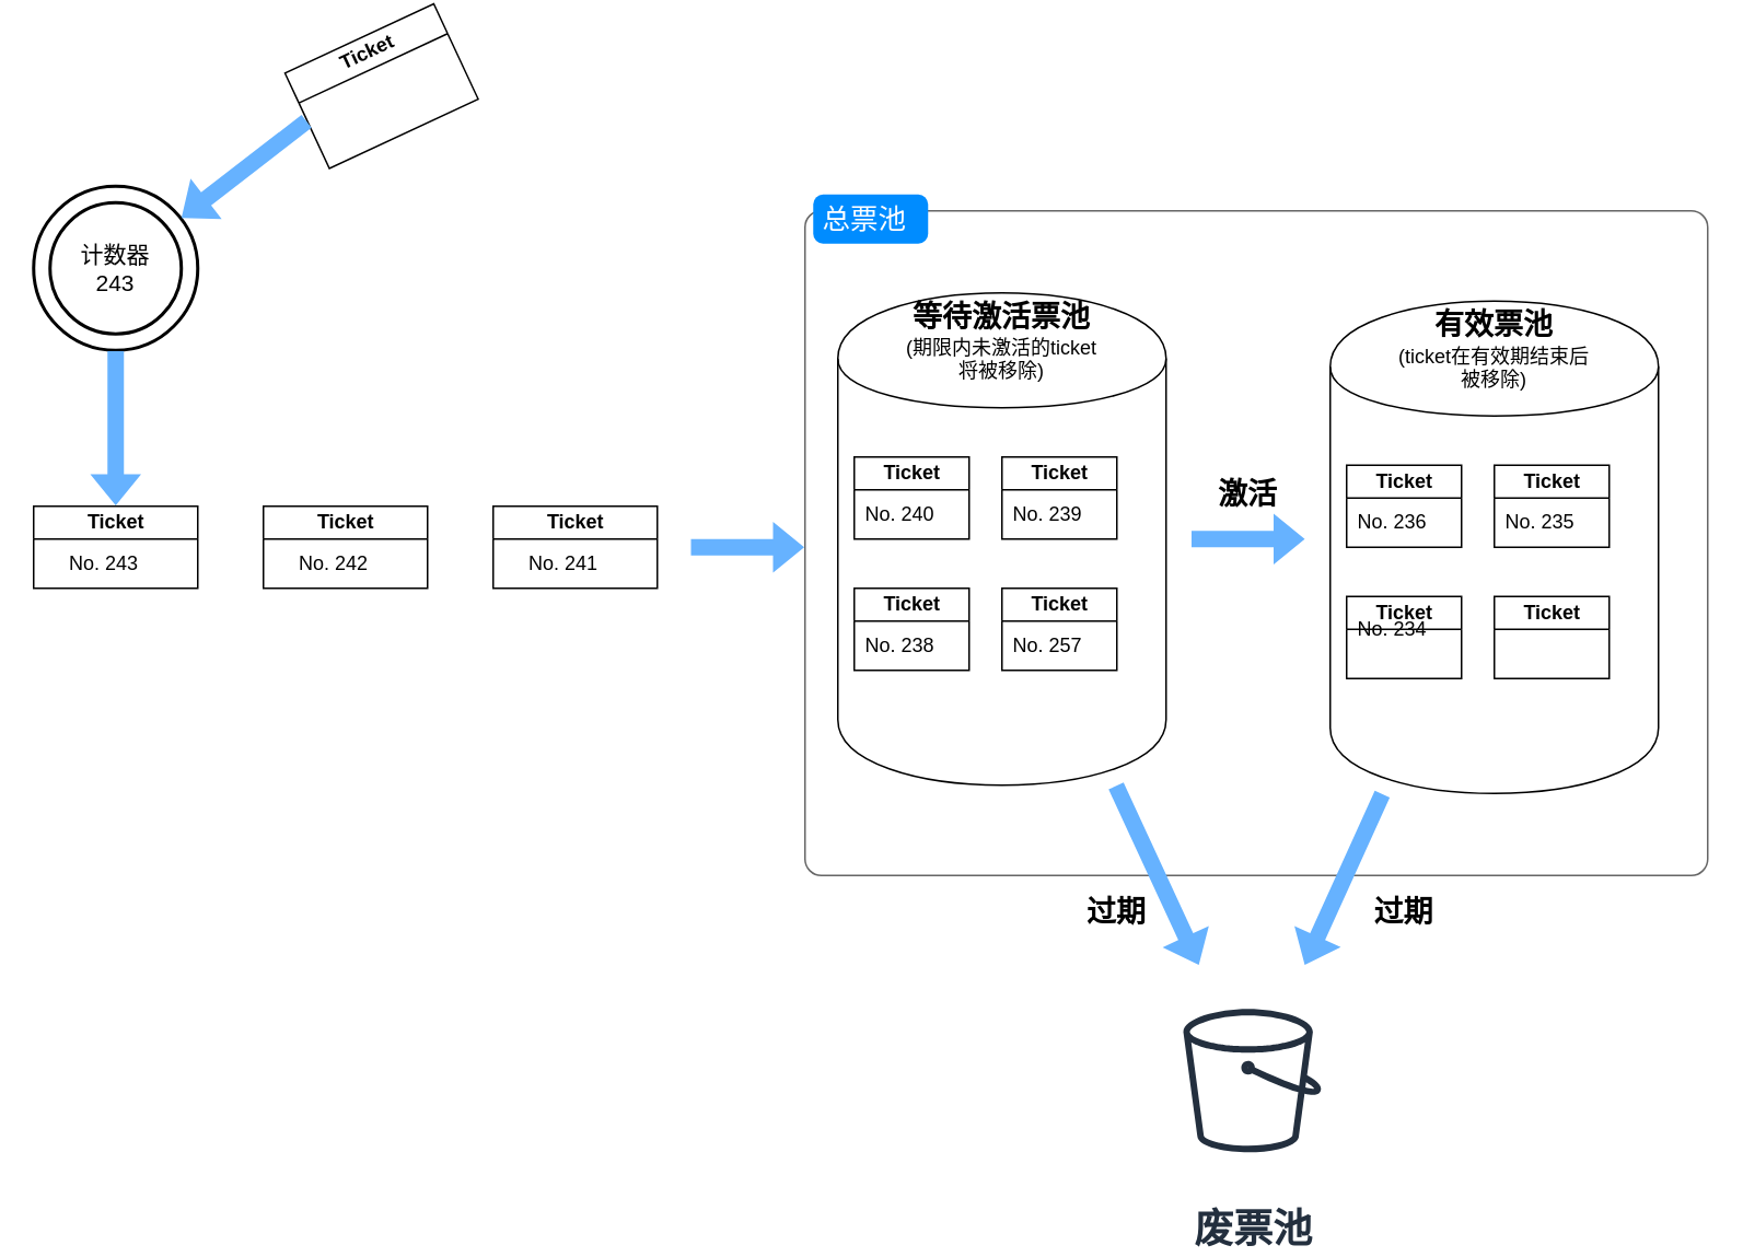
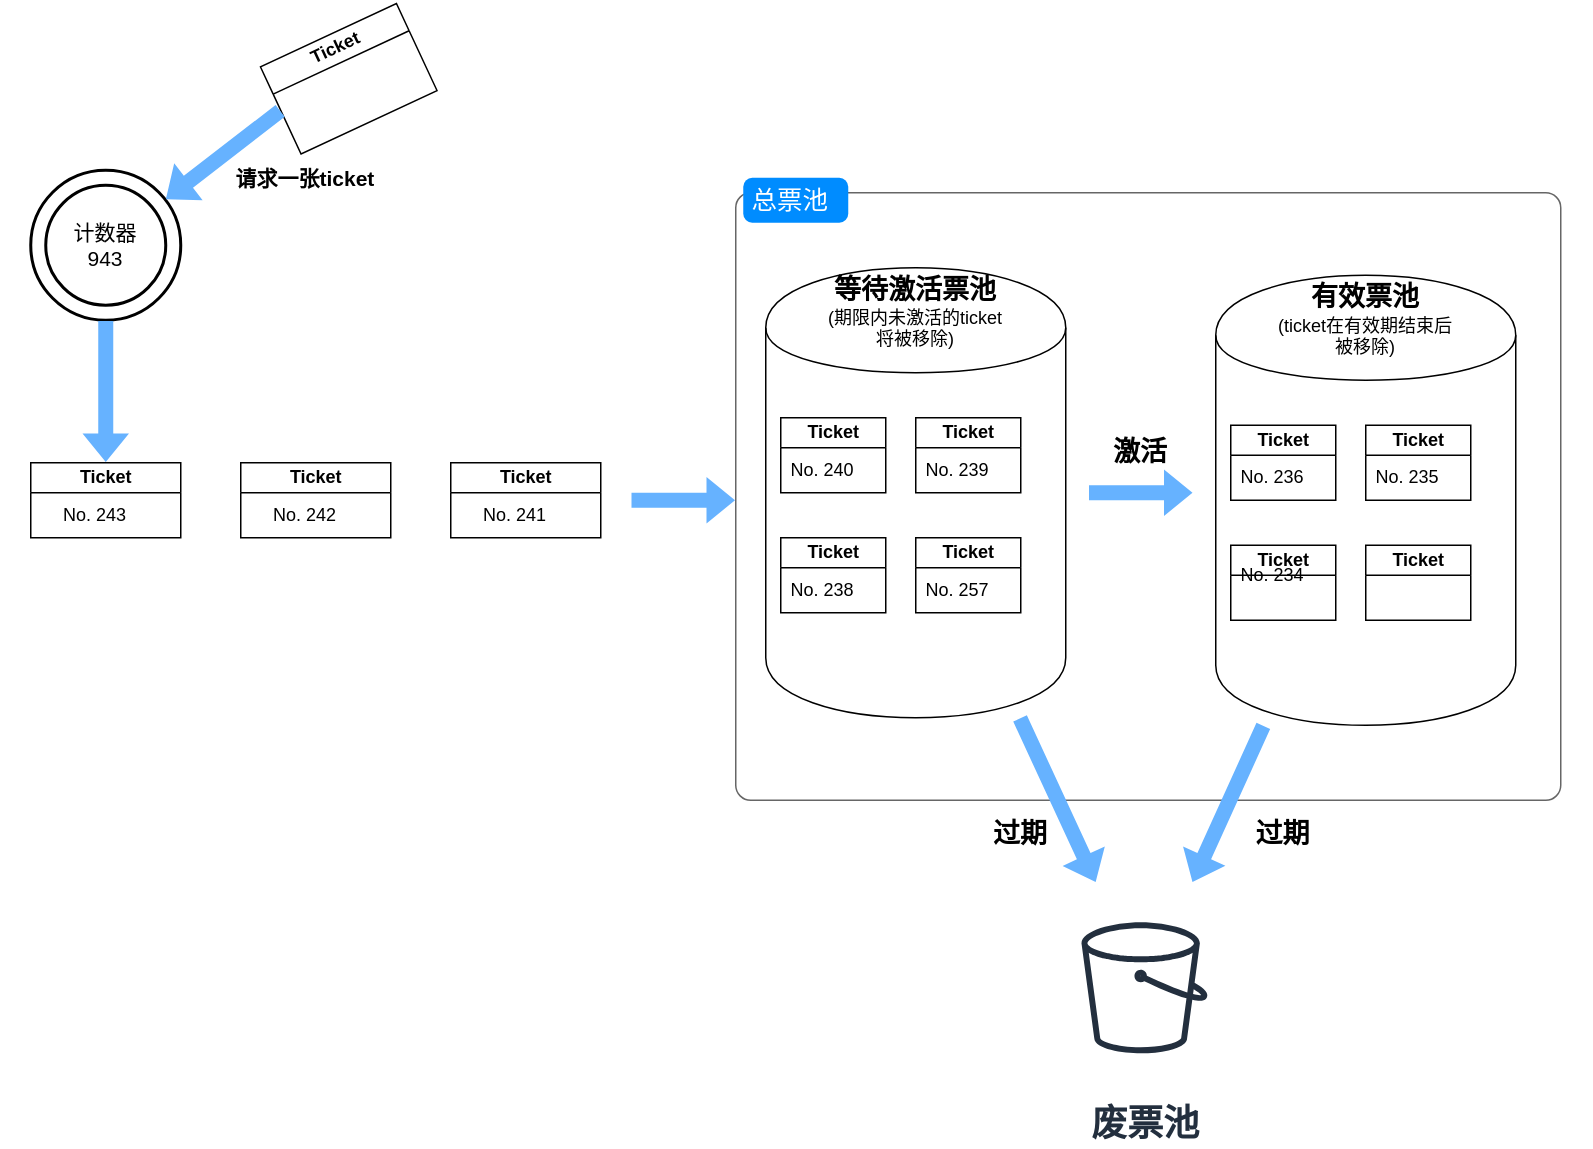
  <mxCell id="0" />
  <mxCell id="1" parent="0" />
  <mxCell id="2" value="" style="shape=mxgraph.mockup.containers.marginRect;rectMarginTop=10;strokeColor=#666666;fillColor=#ffffff;strokeWidth=1;dashed=0;rounded=1;arcSize=5;recursiveResize=0;" parent="1" vertex="1"><mxGeometry x="490" y="118" width="550" height="415" as="geometry" /></mxCell>
  <mxCell id="3" value="总票池" style="shape=rect;strokeColor=none;fillColor=#008cff;strokeWidth=1;dashed=0;rounded=1;arcSize=20;fontColor=#ffffff;fontSize=17;spacing=2;spacingTop=-2;align=left;autosize=1;spacingLeft=4;resizeWidth=0;resizeHeight=0;perimeter=none;" parent="2" vertex="1"><mxGeometry x="5" width="70" height="30" as="geometry" /></mxCell>
  <mxCell id="4" value="&lt;font style=&quot;font-size: 18px&quot;&gt;&lt;b&gt;激活&lt;/b&gt;&lt;/font&gt;" style="text;html=1;resizable=0;points=[];autosize=1;align=left;verticalAlign=top;spacingTop=-4;" vertex="1" parent="2"><mxGeometry x="250" y="170" width="50" height="20" as="geometry" /></mxCell>
  <mxCell id="5" value="Ticket" style="swimlane;html=1;startSize=20;horizontal=1;containerType=tree;" parent="1" vertex="1"><mxGeometry x="300" y="308" width="100" height="50" as="geometry" /></mxCell>
  <mxCell id="6" value="No. 241" style="text;html=1;resizable=0;points=[];autosize=1;align=left;verticalAlign=top;spacingTop=-4;" parent="5" vertex="1"><mxGeometry x="20" y="25" width="60" height="20" as="geometry" /></mxCell>
  <mxCell id="7" value="" style="shape=cylinder;whiteSpace=wrap;html=1;boundedLbl=1;backgroundOutline=1;" parent="1" vertex="1"><mxGeometry x="510" y="178" width="200" height="300" as="geometry" /></mxCell>
  <mxCell id="8" value="&lt;font style=&quot;font-size: 18px&quot;&gt;&lt;b&gt;等待激活票池&lt;/b&gt;&lt;/font&gt;&lt;br&gt;(期限内未激活的ticket将被移除)" style="text;html=1;strokeColor=none;fillColor=none;align=center;verticalAlign=middle;whiteSpace=wrap;rounded=0;" parent="1" vertex="1"><mxGeometry x="550" y="198" width="120" height="20" as="geometry" /></mxCell>
  <mxCell id="9" value="Ticket" style="swimlane;html=1;startSize=20;horizontal=1;containerType=tree;" parent="1" vertex="1"><mxGeometry x="520" y="278" width="70" height="50" as="geometry" /></mxCell>
  <mxCell id="10" value="Ticket" style="swimlane;html=1;startSize=20;horizontal=1;containerType=tree;" parent="1" vertex="1"><mxGeometry x="610" y="278" width="70" height="50" as="geometry" /></mxCell>
  <mxCell id="11" value="Ticket" style="swimlane;html=1;startSize=20;horizontal=1;containerType=tree;" parent="1" vertex="1"><mxGeometry x="520" y="358" width="70" height="50" as="geometry" /></mxCell>
  <mxCell id="12" value="Ticket" style="swimlane;html=1;startSize=20;horizontal=1;containerType=tree;" parent="1" vertex="1"><mxGeometry x="610" y="358" width="70" height="50" as="geometry" /></mxCell>
  <mxCell id="13" value="" style="shape=flexArrow;endArrow=classic;html=1;fillColor=#66B2FF;strokeColor=none;" parent="1" edge="1"><mxGeometry width="50" height="50" relative="1" as="geometry"><mxPoint x="420" y="333" as="sourcePoint" /><mxPoint x="490" y="333" as="targetPoint" /></mxGeometry></mxCell>
  <mxCell id="14" value="" style="shape=cylinder;whiteSpace=wrap;html=1;boundedLbl=1;backgroundOutline=1;" parent="1" vertex="1"><mxGeometry x="810" y="183" width="200" height="300" as="geometry" /></mxCell>
  <mxCell id="15" value="&lt;font style=&quot;font-size: 18px&quot;&gt;&lt;b&gt;有效票池&lt;/b&gt;&lt;/font&gt;&lt;br&gt;(ticket在有效期结束后被移除)" style="text;html=1;strokeColor=none;fillColor=none;align=center;verticalAlign=middle;whiteSpace=wrap;rounded=0;" parent="1" vertex="1"><mxGeometry x="850" y="203" width="120" height="20" as="geometry" /></mxCell>
  <mxCell id="16" value="Ticket" style="swimlane;html=1;startSize=20;horizontal=1;containerType=tree;" parent="1" vertex="1"><mxGeometry x="820" y="283" width="70" height="50" as="geometry" /></mxCell>
  <mxCell id="17" value="Ticket" style="swimlane;html=1;startSize=20;horizontal=1;containerType=tree;" parent="1" vertex="1"><mxGeometry x="910" y="283" width="70" height="50" as="geometry" /></mxCell>
  <mxCell id="18" value="Ticket" style="swimlane;html=1;startSize=20;horizontal=1;containerType=tree;" parent="1" vertex="1"><mxGeometry x="820" y="363" width="70" height="50" as="geometry" /></mxCell>
  <mxCell id="19" value="Ticket" style="swimlane;html=1;startSize=20;horizontal=1;containerType=tree;" parent="1" vertex="1"><mxGeometry x="910" y="363" width="70" height="50" as="geometry" /></mxCell>
  <mxCell id="20" value="" style="shape=flexArrow;endArrow=classic;html=1;fillColor=#66B2FF;strokeColor=none;" parent="1" edge="1"><mxGeometry width="50" height="50" relative="1" as="geometry"><mxPoint x="725" y="328" as="sourcePoint" /><mxPoint x="795" y="328" as="targetPoint" /></mxGeometry></mxCell>
  <mxCell id="21" value="Ticket" style="swimlane;html=1;startSize=20;horizontal=1;containerType=tree;" parent="1" vertex="1"><mxGeometry x="160" y="308" width="100" height="50" as="geometry" /></mxCell>
  <mxCell id="22" value="No. 242" style="text;html=1;resizable=0;points=[];autosize=1;align=left;verticalAlign=top;spacingTop=-4;" parent="21" vertex="1"><mxGeometry x="20" y="25" width="60" height="20" as="geometry" /></mxCell>
  <mxCell id="23" value="Ticket" style="swimlane;html=1;startSize=20;horizontal=1;containerType=tree;" parent="1" vertex="1"><mxGeometry x="20" y="308" width="100" height="50" as="geometry" /></mxCell>
  <mxCell id="24" value="No. 243" style="text;html=1;resizable=0;points=[];autosize=1;align=left;verticalAlign=top;spacingTop=-4;" parent="23" vertex="1"><mxGeometry x="20" y="25" width="60" height="20" as="geometry" /></mxCell>
  <mxCell id="25" value="&lt;font style=&quot;font-size: 24px&quot;&gt;&lt;b&gt;废票池&lt;/b&gt;&lt;/font&gt;" style="outlineConnect=0;fontColor=#232F3E;gradientColor=none;strokeColor=#232F3E;fillColor=#ffffff;dashed=0;verticalLabelPosition=bottom;verticalAlign=top;align=center;html=1;fontSize=12;fontStyle=0;aspect=fixed;shape=mxgraph.aws4.resourceIcon;resIcon=mxgraph.aws4.bucket;" parent="1" vertex="1"><mxGeometry x="710" y="588" width="105" height="140" as="geometry" /></mxCell>
  <mxCell id="26" value="" style="shape=flexArrow;endArrow=classic;html=1;fillColor=#66B2FF;strokeColor=none;" parent="1" source="14" target="25" edge="1"><mxGeometry width="50" height="50" relative="1" as="geometry"><mxPoint x="900" y="498" as="sourcePoint" /><mxPoint x="970" y="498" as="targetPoint" /></mxGeometry></mxCell>
  <mxCell id="27" value="" style="shape=flexArrow;endArrow=classic;html=1;fillColor=#66B2FF;strokeColor=none;" parent="1" source="7" target="25" edge="1"><mxGeometry width="50" height="50" relative="1" as="geometry"><mxPoint x="635" y="498" as="sourcePoint" /><mxPoint x="705" y="498" as="targetPoint" /></mxGeometry></mxCell>
  <mxCell id="28" value="No. 240" style="text;html=1;resizable=0;points=[];autosize=1;align=left;verticalAlign=top;spacingTop=-4;" parent="1" vertex="1"><mxGeometry x="525" y="303" width="60" height="20" as="geometry" /></mxCell>
  <mxCell id="29" value="No. 239" style="text;html=1;resizable=0;points=[];autosize=1;align=left;verticalAlign=top;spacingTop=-4;" parent="1" vertex="1"><mxGeometry x="615" y="303" width="60" height="20" as="geometry" /></mxCell>
  <mxCell id="30" value="No. 238" style="text;html=1;resizable=0;points=[];autosize=1;align=left;verticalAlign=top;spacingTop=-4;" parent="1" vertex="1"><mxGeometry x="525" y="383" width="60" height="20" as="geometry" /></mxCell>
  <mxCell id="31" value="No. 257" style="text;html=1;resizable=0;points=[];autosize=1;align=left;verticalAlign=top;spacingTop=-4;" parent="1" vertex="1"><mxGeometry x="615" y="383" width="60" height="20" as="geometry" /></mxCell>
  <mxCell id="32" value="No. 236" style="text;html=1;resizable=0;points=[];autosize=1;align=left;verticalAlign=top;spacingTop=-4;" parent="1" vertex="1"><mxGeometry x="825" y="308" width="60" height="20" as="geometry" /></mxCell>
  <mxCell id="33" value="No. 235" style="text;html=1;resizable=0;points=[];autosize=1;align=left;verticalAlign=top;spacingTop=-4;" parent="1" vertex="1"><mxGeometry x="915" y="308" width="60" height="20" as="geometry" /></mxCell>
  <mxCell id="34" value="No. 234" style="text;html=1;resizable=0;points=[];autosize=1;align=left;verticalAlign=top;spacingTop=-4;" parent="1" vertex="1"><mxGeometry x="825" y="373" width="60" height="20" as="geometry" /></mxCell>
- <mxCell id="35" value="计数器&lt;br&gt;243" style="ellipse;shape=doubleEllipse;margin=10;strokeWidth=2;fontSize=14;whiteSpace=wrap;html=1;align=center;" vertex="1" parent="1"><mxGeometry x="20" y="113" width="100" height="100" as="geometry" /></mxCell>
+ <mxCell id="35" value="计数器&lt;br&gt;943" style="ellipse;shape=doubleEllipse;margin=10;strokeWidth=2;fontSize=14;whiteSpace=wrap;html=1;align=center;" vertex="1" parent="1"><mxGeometry x="20" y="113" width="100" height="100" as="geometry" /></mxCell>
  <mxCell id="36" value="Ticket" style="swimlane;html=1;startSize=20;horizontal=1;containerType=tree;rotation=-25;" vertex="1" parent="1"><mxGeometry x="182" y="20" width="100" height="64" as="geometry" /></mxCell>
  <mxCell id="37" value="" style="shape=flexArrow;endArrow=classic;html=1;fillColor=#66B2FF;strokeColor=none;exitX=0;exitY=0.5;exitDx=0;exitDy=0;" edge="1" parent="1" source="36" target="35"><mxGeometry width="50" height="50" relative="1" as="geometry"><mxPoint x="150" y="112.5" as="sourcePoint" /><mxPoint x="220" y="112.5" as="targetPoint" /></mxGeometry></mxCell>
  <mxCell id="38" value="" style="shape=flexArrow;endArrow=classic;html=1;fillColor=#66B2FF;strokeColor=none;entryX=0.5;entryY=0;entryDx=0;entryDy=0;" edge="1" parent="1" source="35" target="23"><mxGeometry width="50" height="50" relative="1" as="geometry"><mxPoint x="175" y="213" as="sourcePoint" /><mxPoint x="245" y="213" as="targetPoint" /></mxGeometry></mxCell>
+ <mxCell id="39" value="&lt;font style=&quot;font-size: 14px&quot;&gt;&lt;b&gt;请求一张ticket&lt;/b&gt;&lt;/font&gt;" style="text;html=1;resizable=0;points=[];autosize=1;align=left;verticalAlign=top;spacingTop=-4;" vertex="1" parent="1"><mxGeometry x="155" y="108" width="110" height="20" as="geometry" /></mxCell>
  <mxCell id="40" value="&lt;font style=&quot;font-size: 18px&quot;&gt;&lt;b&gt;过期&lt;/b&gt;&lt;/font&gt;" style="text;html=1;resizable=0;points=[];autosize=1;align=left;verticalAlign=top;spacingTop=-4;" vertex="1" parent="1"><mxGeometry x="835" y="543" width="50" height="20" as="geometry" /></mxCell>
  <mxCell id="41" value="&lt;font style=&quot;font-size: 18px&quot;&gt;&lt;b&gt;过期&lt;/b&gt;&lt;/font&gt;" style="text;html=1;resizable=0;points=[];autosize=1;align=left;verticalAlign=top;spacingTop=-4;" vertex="1" parent="1"><mxGeometry x="660" y="543" width="50" height="20" as="geometry" /></mxCell>
